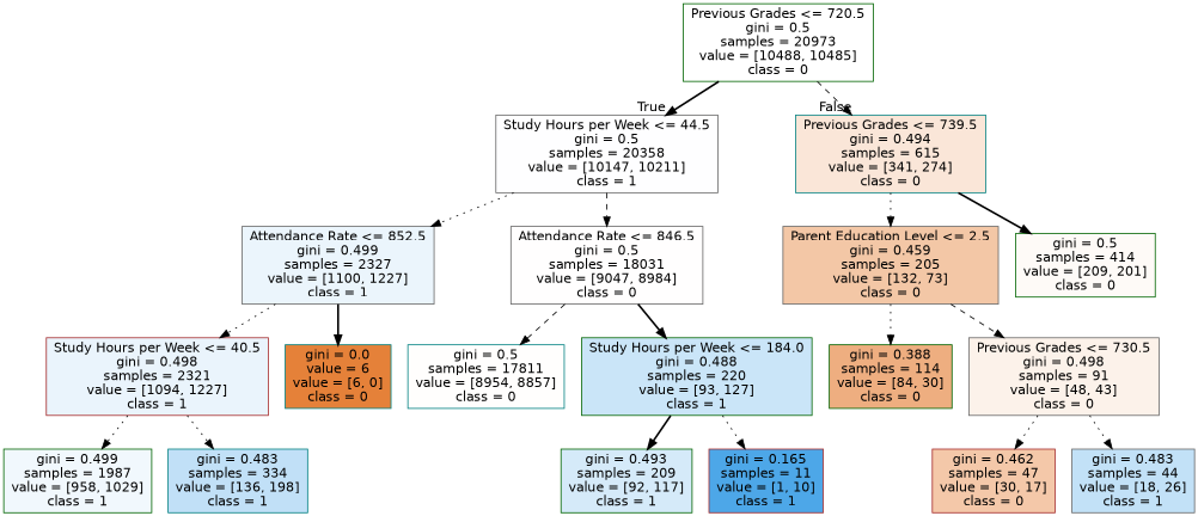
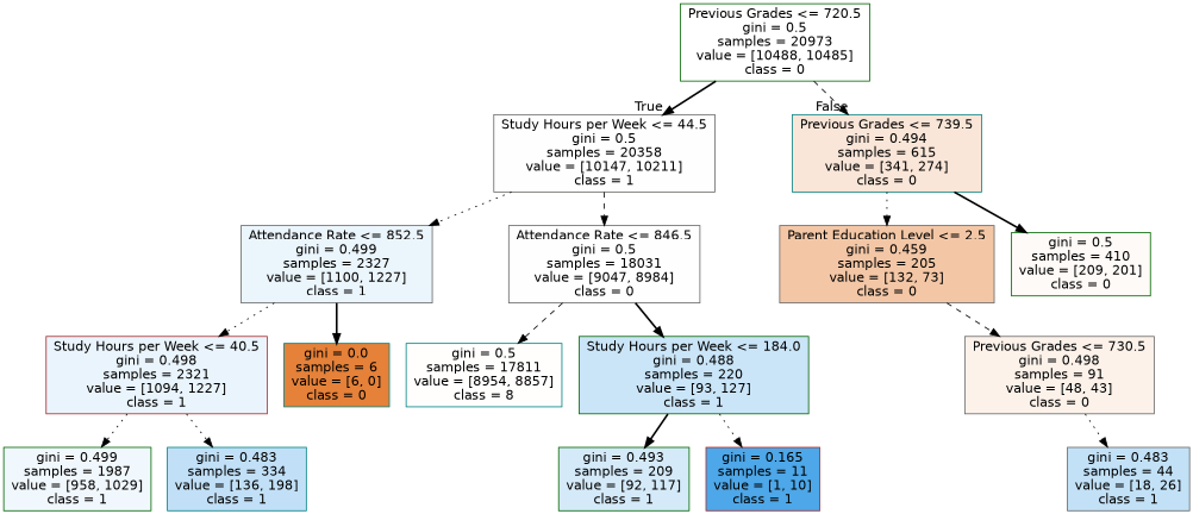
  digraph {
    node [color=darkgreen fontname=helvetica shape=box style=filled]
    edge [fontname=helvetica style=dotted]
    n1 [fillcolor="#ffffff" label="Previous Grades <= 720.5\ngini = 0.5\nsamples = 20973\nvalue = [10488, 10485]\nclass = 0"]
    n2 [color=gray40 fillcolor="#fefeff" label="Study Hours per Week <= 44.5\ngini = 0.5\nsamples = 20358\nvalue = [10147, 10211]\nclass = 1"]
    n3 [color=teal fillcolor="#fae6d8" label="Previous Grades <= 739.5\ngini = 0.494\nsamples = 615\nvalue = [341, 274]\nclass = 0"]
    n4 [color=gray40 fillcolor="#ebf5fc" label="Attendance Rate <= 852.5\ngini = 0.499\nsamples = 2327\nvalue = [1100, 1227]\nclass = 1"]
    n5 [color=gray40 fillcolor="#fffefe" label="Attendance Rate <= 846.5\ngini = 0.5\nsamples = 18031\nvalue = [9047, 8984]\nclass = 0"]
    n6 [color=gray40 fillcolor="#f3c7a6" label="Parent Education Level <= 2.5\ngini = 0.459\nsamples = 205\nvalue = [132, 73]\nclass = 0"]
-   n7 [fillcolor="#fefaf7" label="gini = 0.5\nsamples = 414\nvalue = [209, 201]\nclass = 0"]
+   n7 [fillcolor="#fefaf7" label="gini = 0.5\nsamples = 410\nvalue = [209, 201]\nclass = 0"]
    n8 [color=brown fillcolor="#eaf4fc" label="Study Hours per Week <= 40.5\ngini = 0.498\nsamples = 2321\nvalue = [1094, 1227]\nclass = 1"]
-   n9 [color=teal fillcolor="#e58139" label="gini = 0.0\nvalue = 6\nvalue = [6, 0]\nclass = 0"]
-   n10 [color=teal fillcolor="#fffefd" label="gini = 0.5\nsamples = 17811\nvalue = [8954, 8857]\nclass = 0"]
+   n9 [color=teal fillcolor="#e58139" label="gini = 0.0\nsamples = 6\nvalue = [6, 0]\nclass = 0"]
+   n10 [color=teal fillcolor="#fffefd" label="gini = 0.5\nsamples = 17811\nvalue = [8954, 8857]\nclass = 8"]
    n11 [fillcolor="#cae5f8" label="Study Hours per Week <= 184.0\ngini = 0.488\nsamples = 220\nvalue = [93, 127]\nclass = 1"]
    n12 [fillcolor="#f1f8fd" label="gini = 0.499\nsamples = 1987\nvalue = [958, 1029]\nclass = 1"]
    n13 [color=teal fillcolor="#c1e0f7" label="gini = 0.483\nsamples = 334\nvalue = [136, 198]\nclass = 1"]
    n14 [fillcolor="#d5eaf9" label="gini = 0.493\nsamples = 209\nvalue = [92, 117]\nclass = 1"]
    n15 [color=brown fillcolor="#4da7e8" label="gini = 0.165\nsamples = 11\nvalue = [1, 10]\nclass = 1"]
-   n16 [fillcolor="#eeae80" label="gini = 0.388\nsamples = 114\nvalue = [84, 30]\nclass = 0"]
    n17 [color=gray40 fillcolor="#fcf2ea" label="Previous Grades <= 730.5\ngini = 0.498\nsamples = 91\nvalue = [48, 43]\nclass = 0"]
-   n18 [color=brown fillcolor="#f4c8a9" label="gini = 0.462\nsamples = 47\nvalue = [30, 17]\nclass = 0"]
    n19 [color=gray40 fillcolor="#c2e1f7" label="gini = 0.483\nsamples = 44\nvalue = [18, 26]\nclass = 1"]
    n1 -> n2 [headlabel=True labelangle=45 labeldistance=2.5 style=bold]
    n1 -> n3 [headlabel=False labelangle=-45 labeldistance=2.5 style=dashed]
    n2 -> n4
    n2 -> n5 [style=dashed]
    n3 -> n6
    n3 -> n7 [style=bold]
    n4 -> n8
    n4 -> n9 [style=bold]
    n5 -> n10 [style=dashed]
    n5 -> n11 [style=bold]
-   n6 -> n16
    n6 -> n17 [style=dashed]
    n8 -> n12
    n8 -> n13
    n11 -> n14 [style=bold]
    n11 -> n15
-   n17 -> n18
    n17 -> n19
  }
